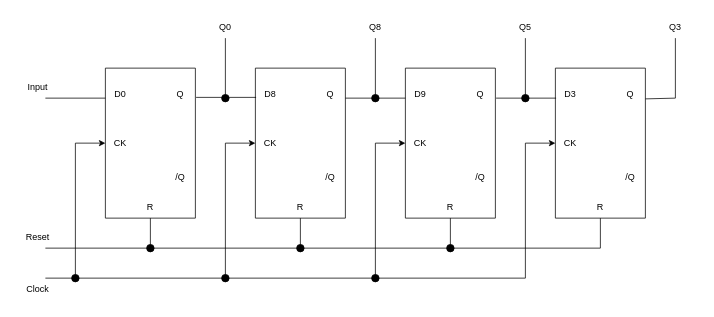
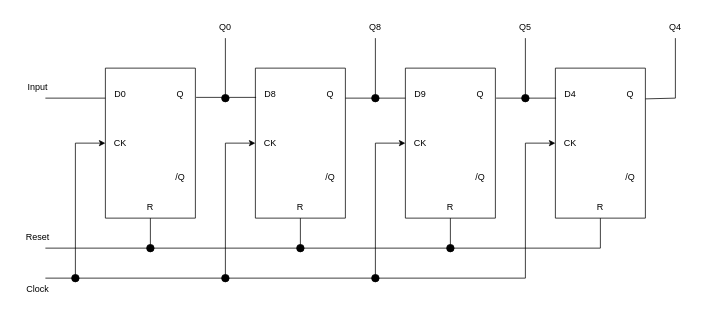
  <mxCell id="0" />
  <mxCell id="1" parent="0" />
  <mxCell id="2" value="" style="swimlane;startSize=0;" vertex="1" parent="1"><mxGeometry x="140" y="90" width="120" height="200" as="geometry"><mxRectangle x="120" y="200" width="50" height="40" as="alternateBounds" /></mxGeometry></mxCell>
  <mxCell id="3" value="D0" style="text;html=1;strokeColor=none;fillColor=none;align=center;verticalAlign=middle;whiteSpace=wrap;rounded=0;" vertex="1" parent="2"><mxGeometry x="-10" y="20" width="60" height="30" as="geometry" /></mxCell>
  <mxCell id="4" value="CK" style="text;html=1;strokeColor=none;fillColor=none;align=center;verticalAlign=middle;whiteSpace=wrap;rounded=0;" vertex="1" parent="2"><mxGeometry x="-10" y="85" width="60" height="30" as="geometry" /></mxCell>
  <mxCell id="5" value="R" style="text;html=1;strokeColor=none;fillColor=none;align=center;verticalAlign=middle;whiteSpace=wrap;rounded=0;" vertex="1" parent="2"><mxGeometry x="30" y="170" width="60" height="30" as="geometry" /></mxCell>
  <mxCell id="6" value="Q" style="text;html=1;strokeColor=none;fillColor=none;align=center;verticalAlign=middle;whiteSpace=wrap;rounded=0;" vertex="1" parent="2"><mxGeometry x="70" y="20" width="60" height="30" as="geometry" /></mxCell>
  <mxCell id="7" value="/Q" style="text;html=1;strokeColor=none;fillColor=none;align=center;verticalAlign=middle;whiteSpace=wrap;rounded=0;" vertex="1" parent="2"><mxGeometry x="70" y="130" width="60" height="30" as="geometry" /></mxCell>
  <mxCell id="8" value="" style="endArrow=classic;html=1;rounded=0;entryX=0;entryY=0.5;entryDx=0;entryDy=0;" edge="1" parent="1"><mxGeometry width="50" height="50" relative="1" as="geometry"><mxPoint x="60" y="370" as="sourcePoint" /><mxPoint x="740" y="190" as="targetPoint" /><Array as="points"><mxPoint x="700" y="370" /><mxPoint x="700" y="190" /></Array></mxGeometry></mxCell>
  <mxCell id="9" value="" style="endArrow=classic;html=1;rounded=0;entryX=0;entryY=0.5;entryDx=0;entryDy=0;" edge="1" parent="1"><mxGeometry width="50" height="50" relative="1" as="geometry"><mxPoint x="500" y="370" as="sourcePoint" /><mxPoint x="540" y="190" as="targetPoint" /><Array as="points"><mxPoint x="500" y="190" /></Array></mxGeometry></mxCell>
  <mxCell id="10" value="" style="endArrow=classic;html=1;rounded=0;entryX=0;entryY=0.5;entryDx=0;entryDy=0;" edge="1" parent="1"><mxGeometry width="50" height="50" relative="1" as="geometry"><mxPoint x="300" y="370" as="sourcePoint" /><mxPoint x="340" y="190" as="targetPoint" /><Array as="points"><mxPoint x="300" y="190" /></Array></mxGeometry></mxCell>
  <mxCell id="11" value="" style="endArrow=classic;html=1;rounded=0;entryX=0;entryY=0.5;entryDx=0;entryDy=0;" edge="1" parent="1" target="2"><mxGeometry width="50" height="50" relative="1" as="geometry"><mxPoint x="100" y="370" as="sourcePoint" /><mxPoint x="590" y="250" as="targetPoint" /><Array as="points"><mxPoint x="100" y="190" /></Array></mxGeometry></mxCell>
  <mxCell id="12" value="" style="endArrow=none;html=1;rounded=0;entryX=0.5;entryY=1;entryDx=0;entryDy=0;" edge="1" parent="1"><mxGeometry width="50" height="50" relative="1" as="geometry"><mxPoint x="60" y="330" as="sourcePoint" /><mxPoint x="800" y="290" as="targetPoint" /><Array as="points"><mxPoint x="800" y="330" /></Array></mxGeometry></mxCell>
  <mxCell id="13" value="" style="endArrow=none;html=1;rounded=0;entryX=0.5;entryY=1;entryDx=0;entryDy=0;" edge="1" parent="1"><mxGeometry width="50" height="50" relative="1" as="geometry"><mxPoint x="600" y="330" as="sourcePoint" /><mxPoint x="600" y="290" as="targetPoint" /></mxGeometry></mxCell>
  <mxCell id="14" value="" style="endArrow=none;html=1;rounded=0;entryX=0.5;entryY=1;entryDx=0;entryDy=0;" edge="1" parent="1"><mxGeometry width="50" height="50" relative="1" as="geometry"><mxPoint x="400" y="330" as="sourcePoint" /><mxPoint x="400" y="290" as="targetPoint" /></mxGeometry></mxCell>
  <mxCell id="15" value="" style="endArrow=none;html=1;rounded=0;entryX=0.5;entryY=1;entryDx=0;entryDy=0;" edge="1" parent="1" target="2"><mxGeometry width="50" height="50" relative="1" as="geometry"><mxPoint x="200" y="330" as="sourcePoint" /><mxPoint x="590" y="250" as="targetPoint" /></mxGeometry></mxCell>
  <mxCell id="16" value="" style="endArrow=none;html=1;rounded=0;entryX=0;entryY=0.2;entryDx=0;entryDy=0;entryPerimeter=0;" edge="1" parent="1" target="2"><mxGeometry width="50" height="50" relative="1" as="geometry"><mxPoint x="60" y="130" as="sourcePoint" /><mxPoint x="590" y="250" as="targetPoint" /></mxGeometry></mxCell>
  <mxCell id="17" value="" style="endArrow=none;html=1;rounded=0;exitX=1.008;exitY=0.195;exitDx=0;exitDy=0;exitPerimeter=0;entryX=0.008;entryY=0.195;entryDx=0;entryDy=0;entryPerimeter=0;" edge="1" parent="1" source="2"><mxGeometry width="50" height="50" relative="1" as="geometry"><mxPoint x="270" y="170" as="sourcePoint" /><mxPoint x="340.96" y="129" as="targetPoint" /></mxGeometry></mxCell>
  <mxCell id="18" value="" style="endArrow=none;html=1;rounded=0;entryX=0;entryY=0.2;entryDx=0;entryDy=0;entryPerimeter=0;" edge="1" parent="1"><mxGeometry width="50" height="50" relative="1" as="geometry"><mxPoint x="460" y="130" as="sourcePoint" /><mxPoint x="540" y="130" as="targetPoint" /></mxGeometry></mxCell>
  <mxCell id="19" value="" style="endArrow=none;html=1;rounded=0;entryX=0.008;entryY=0.2;entryDx=0;entryDy=0;entryPerimeter=0;exitX=1.008;exitY=0.2;exitDx=0;exitDy=0;exitPerimeter=0;" edge="1" parent="1"><mxGeometry width="50" height="50" relative="1" as="geometry"><mxPoint x="660.96" y="130" as="sourcePoint" /><mxPoint x="740.96" y="130" as="targetPoint" /></mxGeometry></mxCell>
  <mxCell id="20" value="" style="endArrow=none;html=1;rounded=0;" edge="1" parent="1"><mxGeometry width="50" height="50" relative="1" as="geometry"><mxPoint x="300" y="130" as="sourcePoint" /><mxPoint x="300" y="50" as="targetPoint" /></mxGeometry></mxCell>
  <mxCell id="21" value="" style="endArrow=none;html=1;rounded=0;" edge="1" parent="1"><mxGeometry width="50" height="50" relative="1" as="geometry"><mxPoint x="500" y="130" as="sourcePoint" /><mxPoint x="500" y="50" as="targetPoint" /></mxGeometry></mxCell>
  <mxCell id="22" value="" style="endArrow=none;html=1;rounded=0;" edge="1" parent="1"><mxGeometry width="50" height="50" relative="1" as="geometry"><mxPoint x="700" y="50" as="sourcePoint" /><mxPoint x="700" y="130" as="targetPoint" /></mxGeometry></mxCell>
  <mxCell id="23" value="" style="endArrow=none;html=1;rounded=0;entryX=1;entryY=0.205;entryDx=0;entryDy=0;entryPerimeter=0;" edge="1" parent="1"><mxGeometry width="50" height="50" relative="1" as="geometry"><mxPoint x="900" y="50" as="sourcePoint" /><mxPoint x="860" y="131" as="targetPoint" /><Array as="points"><mxPoint x="900" y="130" /></Array></mxGeometry></mxCell>
  <mxCell id="24" value="" style="swimlane;startSize=0;" vertex="1" parent="1"><mxGeometry x="340" y="90" width="120" height="200" as="geometry"><mxRectangle x="120" y="200" width="50" height="40" as="alternateBounds" /></mxGeometry></mxCell>
  <mxCell id="25" value="D8" style="text;html=1;strokeColor=none;fillColor=none;align=center;verticalAlign=middle;whiteSpace=wrap;rounded=0;" vertex="1" parent="24"><mxGeometry x="-10" y="20" width="60" height="30" as="geometry" /></mxCell>
  <mxCell id="26" value="CK" style="text;html=1;strokeColor=none;fillColor=none;align=center;verticalAlign=middle;whiteSpace=wrap;rounded=0;" vertex="1" parent="24"><mxGeometry x="-10" y="85" width="60" height="30" as="geometry" /></mxCell>
  <mxCell id="27" value="R" style="text;html=1;strokeColor=none;fillColor=none;align=center;verticalAlign=middle;whiteSpace=wrap;rounded=0;" vertex="1" parent="24"><mxGeometry x="30" y="170" width="60" height="30" as="geometry" /></mxCell>
  <mxCell id="28" value="Q" style="text;html=1;strokeColor=none;fillColor=none;align=center;verticalAlign=middle;whiteSpace=wrap;rounded=0;" vertex="1" parent="24"><mxGeometry x="70" y="20" width="60" height="30" as="geometry" /></mxCell>
  <mxCell id="29" value="/Q" style="text;html=1;strokeColor=none;fillColor=none;align=center;verticalAlign=middle;whiteSpace=wrap;rounded=0;" vertex="1" parent="24"><mxGeometry x="70" y="130" width="60" height="30" as="geometry" /></mxCell>
  <mxCell id="30" value="" style="swimlane;startSize=0;" vertex="1" parent="1"><mxGeometry x="540" y="90" width="120" height="200" as="geometry"><mxRectangle x="120" y="200" width="50" height="40" as="alternateBounds" /></mxGeometry></mxCell>
  <mxCell id="31" value="D9" style="text;html=1;strokeColor=none;fillColor=none;align=center;verticalAlign=middle;whiteSpace=wrap;rounded=0;" vertex="1" parent="30"><mxGeometry x="-10" y="20" width="60" height="30" as="geometry" /></mxCell>
  <mxCell id="32" value="CK" style="text;html=1;strokeColor=none;fillColor=none;align=center;verticalAlign=middle;whiteSpace=wrap;rounded=0;" vertex="1" parent="30"><mxGeometry x="-10" y="85" width="60" height="30" as="geometry" /></mxCell>
  <mxCell id="33" value="R" style="text;html=1;strokeColor=none;fillColor=none;align=center;verticalAlign=middle;whiteSpace=wrap;rounded=0;" vertex="1" parent="30"><mxGeometry x="30" y="170" width="60" height="30" as="geometry" /></mxCell>
  <mxCell id="34" value="Q" style="text;html=1;strokeColor=none;fillColor=none;align=center;verticalAlign=middle;whiteSpace=wrap;rounded=0;" vertex="1" parent="30"><mxGeometry x="70" y="20" width="60" height="30" as="geometry" /></mxCell>
  <mxCell id="35" value="/Q" style="text;html=1;strokeColor=none;fillColor=none;align=center;verticalAlign=middle;whiteSpace=wrap;rounded=0;" vertex="1" parent="30"><mxGeometry x="70" y="130" width="60" height="30" as="geometry" /></mxCell>
  <mxCell id="36" value="" style="swimlane;startSize=0;" vertex="1" parent="1"><mxGeometry x="740" y="90" width="120" height="200" as="geometry"><mxRectangle x="120" y="200" width="50" height="40" as="alternateBounds" /></mxGeometry></mxCell>
- <mxCell id="37" value="D3" style="text;html=1;strokeColor=none;fillColor=none;align=center;verticalAlign=middle;whiteSpace=wrap;rounded=0;" vertex="1" parent="36"><mxGeometry x="-10" y="20" width="60" height="30" as="geometry" /></mxCell>
+ <mxCell id="37" value="D4" style="text;html=1;strokeColor=none;fillColor=none;align=center;verticalAlign=middle;whiteSpace=wrap;rounded=0;" vertex="1" parent="36"><mxGeometry x="-10" y="20" width="60" height="30" as="geometry" /></mxCell>
  <mxCell id="38" value="CK" style="text;html=1;strokeColor=none;fillColor=none;align=center;verticalAlign=middle;whiteSpace=wrap;rounded=0;" vertex="1" parent="36"><mxGeometry x="-10" y="85" width="60" height="30" as="geometry" /></mxCell>
  <mxCell id="39" value="R" style="text;html=1;strokeColor=none;fillColor=none;align=center;verticalAlign=middle;whiteSpace=wrap;rounded=0;" vertex="1" parent="36"><mxGeometry x="30" y="170" width="60" height="30" as="geometry" /></mxCell>
  <mxCell id="40" value="Q" style="text;html=1;strokeColor=none;fillColor=none;align=center;verticalAlign=middle;whiteSpace=wrap;rounded=0;" vertex="1" parent="36"><mxGeometry x="70" y="20" width="60" height="30" as="geometry" /></mxCell>
  <mxCell id="41" value="/Q" style="text;html=1;strokeColor=none;fillColor=none;align=center;verticalAlign=middle;whiteSpace=wrap;rounded=0;" vertex="1" parent="36"><mxGeometry x="70" y="130" width="60" height="30" as="geometry" /></mxCell>
  <mxCell id="42" value="Clock" style="text;html=1;strokeColor=none;fillColor=none;align=center;verticalAlign=middle;whiteSpace=wrap;rounded=0;" vertex="1" parent="1"><mxGeometry y="370" width="60" height="30" as="geometry" x="20" /></mxCell>
  <mxCell id="43" value="Reset" style="text;html=1;strokeColor=none;fillColor=none;align=center;verticalAlign=middle;whiteSpace=wrap;rounded=0;" vertex="1" parent="1"><mxGeometry y="300" width="60" height="30" as="geometry" x="20" /></mxCell>
  <mxCell id="44" value="Input" style="text;html=1;strokeColor=none;fillColor=none;align=center;verticalAlign=middle;whiteSpace=wrap;rounded=0;" vertex="1" parent="1"><mxGeometry y="100" width="60" height="30" as="geometry" x="20" /></mxCell>
  <mxCell id="45" value="Q0" style="text;html=1;strokeColor=none;fillColor=none;align=center;verticalAlign=middle;whiteSpace=wrap;rounded=0;" vertex="1" parent="1"><mxGeometry x="270" y="20" width="60" height="30" as="geometry" /></mxCell>
  <mxCell id="46" value="Q8" style="text;html=1;strokeColor=none;fillColor=none;align=center;verticalAlign=middle;whiteSpace=wrap;rounded=0;" vertex="1" parent="1"><mxGeometry x="470" y="20" width="60" height="30" as="geometry" /></mxCell>
  <mxCell id="47" value="Q5" style="text;html=1;strokeColor=none;fillColor=none;align=center;verticalAlign=middle;whiteSpace=wrap;rounded=0;" vertex="1" parent="1"><mxGeometry x="670" y="20" width="60" height="30" as="geometry" /></mxCell>
- <mxCell id="48" value="Q3" style="text;html=1;strokeColor=none;fillColor=none;align=center;verticalAlign=middle;whiteSpace=wrap;rounded=0;" vertex="1" parent="1"><mxGeometry x="870" y="20" width="60" height="30" as="geometry" /></mxCell>
+ <mxCell id="48" value="Q4" style="text;html=1;strokeColor=none;fillColor=none;align=center;verticalAlign=middle;whiteSpace=wrap;rounded=0;" vertex="1" parent="1"><mxGeometry x="870" y="20" width="60" height="30" as="geometry" /></mxCell>
  <mxCell id="49" value="" style="ellipse;whiteSpace=wrap;html=1;aspect=fixed;connectable=0;fillColor=#000000;" vertex="1" parent="1"><mxGeometry x="195" y="325" width="10" height="10" as="geometry" /></mxCell>
  <mxCell id="50" value="" style="ellipse;whiteSpace=wrap;html=1;aspect=fixed;connectable=0;fillColor=#000000;" vertex="1" parent="1"><mxGeometry x="395" y="325" width="10" height="10" as="geometry" /></mxCell>
  <mxCell id="51" value="" style="ellipse;whiteSpace=wrap;html=1;aspect=fixed;connectable=0;fillColor=#000000;" vertex="1" parent="1"><mxGeometry x="595" y="325" width="10" height="10" as="geometry" /></mxCell>
  <mxCell id="52" value="" style="ellipse;whiteSpace=wrap;html=1;aspect=fixed;connectable=0;fillColor=#000000;" vertex="1" parent="1"><mxGeometry x="95" y="365" width="10" height="10" as="geometry" /></mxCell>
  <mxCell id="53" value="" style="ellipse;whiteSpace=wrap;html=1;aspect=fixed;connectable=0;fillColor=#000000;" vertex="1" parent="1"><mxGeometry x="295" y="365" width="10" height="10" as="geometry" /></mxCell>
  <mxCell id="54" value="" style="ellipse;whiteSpace=wrap;html=1;aspect=fixed;connectable=0;fillColor=#000000;" vertex="1" parent="1"><mxGeometry x="495" y="365" width="10" height="10" as="geometry" /></mxCell>
  <mxCell id="55" value="" style="ellipse;whiteSpace=wrap;html=1;aspect=fixed;connectable=0;fillColor=#000000;" vertex="1" parent="1"><mxGeometry x="295" y="125" width="10" height="10" as="geometry" /></mxCell>
  <mxCell id="56" value="" style="ellipse;whiteSpace=wrap;html=1;aspect=fixed;connectable=0;fillColor=#000000;" vertex="1" parent="1"><mxGeometry x="495" y="125" width="10" height="10" as="geometry" /></mxCell>
  <mxCell id="57" value="" style="ellipse;whiteSpace=wrap;html=1;aspect=fixed;connectable=0;fillColor=#000000;" vertex="1" parent="1"><mxGeometry x="695" y="125" width="10" height="10" as="geometry" /></mxCell>
